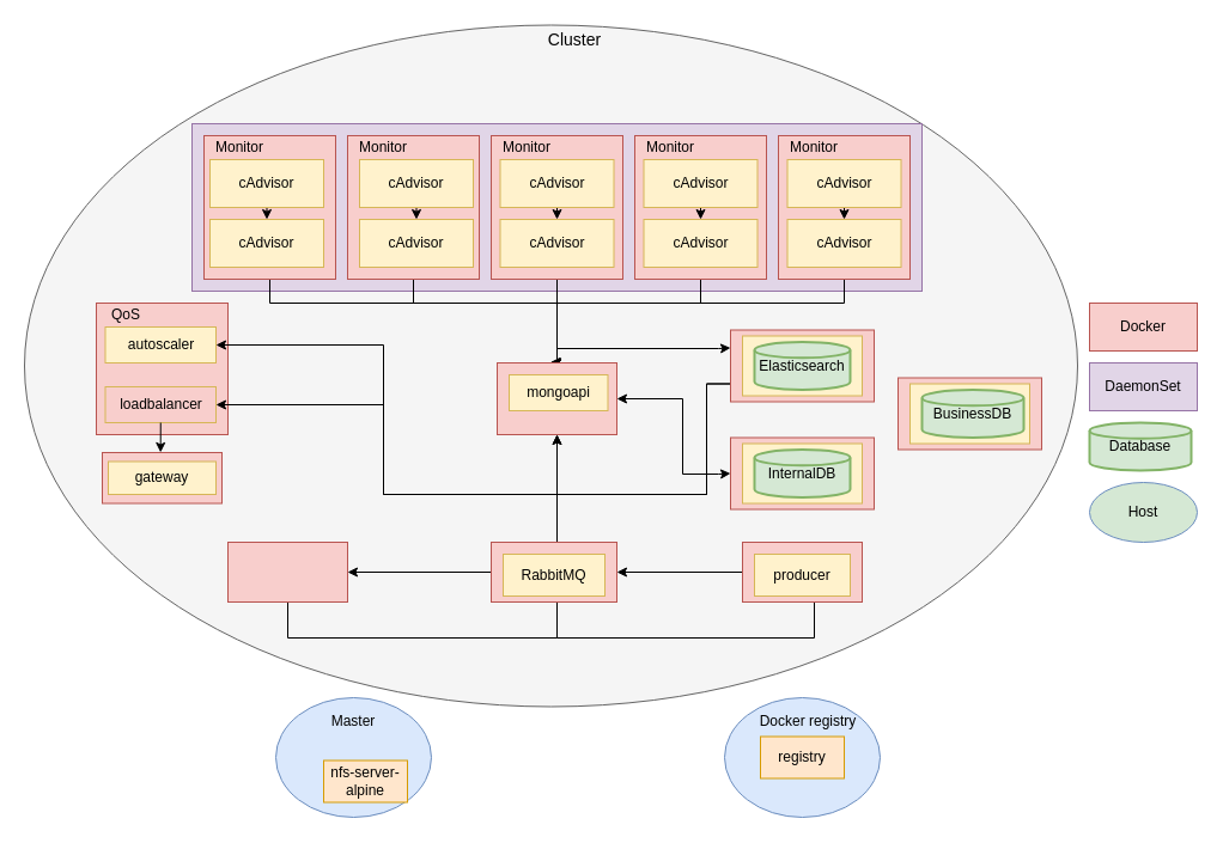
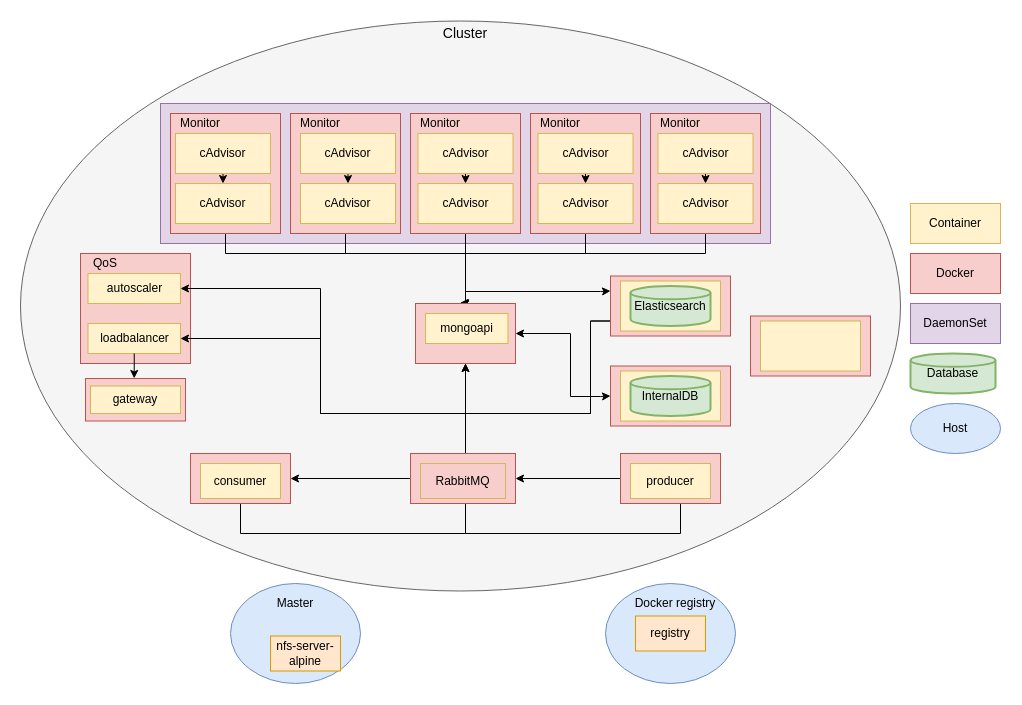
  <mxCell id="0" />
  <mxCell id="1" parent="0" />
  <mxCell id="2" value="" style="ellipse;whiteSpace=wrap;html=1;fillColor=#f5f5f5;strokeColor=#666666;fontColor=#333333;" parent="1" vertex="1"><mxGeometry x="20" y="20.5" width="880" height="570" as="geometry" /></mxCell>
- <mxCell id="3" value="&lt;div style=&quot;font-size: 14px&quot;&gt;Cluster&lt;/div&gt;" style="text;html=1;strokeColor=none;fillColor=none;align=center;verticalAlign=middle;whiteSpace=wrap;rounded=0;" parent="1" vertex="1"><mxGeometry x="460" y="23" width="40" height="20" as="geometry" /></mxCell>
+ <mxCell id="3" value="&lt;div style=&quot;font-size: 14px&quot;&gt;Cluster&lt;/div&gt;" style="text;html=1;strokeColor=none;fillColor=none;align=center;verticalAlign=middle;whiteSpace=wrap;rounded=0;" parent="1" vertex="1"><mxGeometry x="445" y="23" width="40" height="20" as="geometry" /></mxCell>
  <mxCell id="4" value="" style="rounded=0;whiteSpace=wrap;html=1;fillColor=#e1d5e7;strokeColor=#9673a6;" parent="1" vertex="1"><mxGeometry x="160" y="103" width="610" height="140" as="geometry" /></mxCell>
  <mxCell id="5" style="edgeStyle=orthogonalEdgeStyle;rounded=0;orthogonalLoop=1;jettySize=auto;html=1;exitX=0.5;exitY=1;exitDx=0;exitDy=0;entryX=0.451;entryY=0.001;entryDx=0;entryDy=0;entryPerimeter=0;" parent="1" source="6" target="45" edge="1"><mxGeometry relative="1" as="geometry"><Array as="points"><mxPoint x="225" y="253" /><mxPoint x="465" y="253" /></Array></mxGeometry></mxCell>
  <mxCell id="6" value="" style="rounded=0;whiteSpace=wrap;html=1;fillColor=#f8cecc;strokeColor=#b85450;" parent="1" vertex="1"><mxGeometry x="170" y="113" width="110" height="120" as="geometry" /></mxCell>
  <mxCell id="7" style="edgeStyle=orthogonalEdgeStyle;rounded=0;orthogonalLoop=1;jettySize=auto;html=1;exitX=0.5;exitY=1;exitDx=0;exitDy=0;entryX=0.45;entryY=0.004;entryDx=0;entryDy=0;entryPerimeter=0;" parent="1" source="8" target="45" edge="1"><mxGeometry relative="1" as="geometry"><Array as="points"><mxPoint x="345" y="253" /><mxPoint x="465" y="253" /></Array></mxGeometry></mxCell>
  <mxCell id="8" value="" style="rounded=0;whiteSpace=wrap;html=1;fillColor=#f8cecc;strokeColor=#b85450;" parent="1" vertex="1"><mxGeometry x="290" y="113" width="110" height="120" as="geometry" /></mxCell>
  <mxCell id="9" style="edgeStyle=orthogonalEdgeStyle;rounded=0;orthogonalLoop=1;jettySize=auto;html=1;exitX=0.5;exitY=1;exitDx=0;exitDy=0;entryX=0.451;entryY=0.002;entryDx=0;entryDy=0;entryPerimeter=0;" parent="1" source="11" target="45" edge="1"><mxGeometry relative="1" as="geometry"><Array as="points"><mxPoint x="465" y="303" /><mxPoint x="465" y="303" /></Array></mxGeometry></mxCell>
  <mxCell id="10" style="edgeStyle=orthogonalEdgeStyle;rounded=0;orthogonalLoop=1;jettySize=auto;html=1;exitX=0.5;exitY=1;exitDx=0;exitDy=0;entryX=0;entryY=0.25;entryDx=0;entryDy=0;startArrow=none;startFill=0;" parent="1" source="11" target="50" edge="1"><mxGeometry relative="1" as="geometry"><Array as="points"><mxPoint x="465" y="291" /><mxPoint x="600" y="291" /></Array></mxGeometry></mxCell>
  <mxCell id="11" value="" style="rounded=0;whiteSpace=wrap;html=1;fillColor=#f8cecc;strokeColor=#b85450;" parent="1" vertex="1"><mxGeometry x="410" y="113" width="110" height="120" as="geometry" /></mxCell>
  <mxCell id="12" style="edgeStyle=orthogonalEdgeStyle;rounded=0;orthogonalLoop=1;jettySize=auto;html=1;exitX=0.5;exitY=1;exitDx=0;exitDy=0;entryX=0.451;entryY=0.002;entryDx=0;entryDy=0;entryPerimeter=0;" parent="1" source="13" target="45" edge="1"><mxGeometry relative="1" as="geometry"><Array as="points"><mxPoint x="585" y="253" /><mxPoint x="465" y="253" /></Array></mxGeometry></mxCell>
  <mxCell id="13" value="" style="rounded=0;whiteSpace=wrap;html=1;fillColor=#f8cecc;strokeColor=#b85450;" parent="1" vertex="1"><mxGeometry x="530" y="113" width="110" height="120" as="geometry" /></mxCell>
  <mxCell id="14" style="edgeStyle=orthogonalEdgeStyle;rounded=0;orthogonalLoop=1;jettySize=auto;html=1;exitX=0.5;exitY=1;exitDx=0;exitDy=0;entryX=0.443;entryY=-0.008;entryDx=0;entryDy=0;entryPerimeter=0;" parent="1" source="15" target="45" edge="1"><mxGeometry relative="1" as="geometry"><Array as="points"><mxPoint x="705" y="253" /><mxPoint x="465" y="253" /><mxPoint x="465" y="303" /></Array></mxGeometry></mxCell>
  <mxCell id="15" value="" style="rounded=0;whiteSpace=wrap;html=1;fillColor=#f8cecc;strokeColor=#b85450;" parent="1" vertex="1"><mxGeometry x="650" y="113" width="110" height="120" as="geometry" /></mxCell>
  <mxCell id="16" value="&lt;div&gt;Monitor&lt;/div&gt;" style="text;html=1;strokeColor=none;fillColor=none;align=center;verticalAlign=middle;whiteSpace=wrap;rounded=0;" parent="1" vertex="1"><mxGeometry x="180" y="113" width="40" height="20" as="geometry" /></mxCell>
  <mxCell id="17" value="&lt;div&gt;Monitor&lt;/div&gt;" style="text;html=1;strokeColor=none;fillColor=none;align=center;verticalAlign=middle;whiteSpace=wrap;rounded=0;" parent="1" vertex="1"><mxGeometry x="300" y="113" width="40" height="20" as="geometry" /></mxCell>
  <mxCell id="18" value="&lt;div&gt;Monitor&lt;/div&gt;" style="text;html=1;strokeColor=none;fillColor=none;align=center;verticalAlign=middle;whiteSpace=wrap;rounded=0;" parent="1" vertex="1"><mxGeometry x="420" y="113" width="40" height="20" as="geometry" /></mxCell>
  <mxCell id="19" value="&lt;div&gt;Monitor&lt;/div&gt;" style="text;html=1;strokeColor=none;fillColor=none;align=center;verticalAlign=middle;whiteSpace=wrap;rounded=0;" parent="1" vertex="1"><mxGeometry x="540" y="113" width="40" height="20" as="geometry" /></mxCell>
  <mxCell id="20" value="&lt;div&gt;Monitor&lt;/div&gt;" style="text;html=1;strokeColor=none;fillColor=none;align=center;verticalAlign=middle;whiteSpace=wrap;rounded=0;" parent="1" vertex="1"><mxGeometry x="660" y="113" width="40" height="20" as="geometry" /></mxCell>
  <mxCell id="21" style="edgeStyle=orthogonalEdgeStyle;rounded=0;orthogonalLoop=1;jettySize=auto;html=1;exitX=0.5;exitY=1;exitDx=0;exitDy=0;entryX=0.5;entryY=0;entryDx=0;entryDy=0;" parent="1" source="22" target="23" edge="1"><mxGeometry relative="1" as="geometry" /></mxCell>
  <mxCell id="22" value="cAdvisor" style="rounded=0;whiteSpace=wrap;html=1;fillColor=#fff2cc;strokeColor=#d6b656;" parent="1" vertex="1"><mxGeometry x="175" y="133" width="95" height="40" as="geometry" /></mxCell>
  <mxCell id="23" value="cAdvisor" style="rounded=0;whiteSpace=wrap;html=1;fillColor=#fff2cc;strokeColor=#d6b656;" parent="1" vertex="1"><mxGeometry x="175" y="183" width="95" height="40" as="geometry" /></mxCell>
  <mxCell id="24" style="edgeStyle=orthogonalEdgeStyle;rounded=0;orthogonalLoop=1;jettySize=auto;html=1;exitX=0.5;exitY=1;exitDx=0;exitDy=0;entryX=0.5;entryY=0;entryDx=0;entryDy=0;" parent="1" source="25" target="26" edge="1"><mxGeometry relative="1" as="geometry" /></mxCell>
  <mxCell id="25" value="cAdvisor" style="rounded=0;whiteSpace=wrap;html=1;fillColor=#fff2cc;strokeColor=#d6b656;" parent="1" vertex="1"><mxGeometry x="300" y="133" width="95" height="40" as="geometry" /></mxCell>
  <mxCell id="26" value="cAdvisor" style="rounded=0;whiteSpace=wrap;html=1;fillColor=#fff2cc;strokeColor=#d6b656;" parent="1" vertex="1"><mxGeometry x="300" y="183" width="95" height="40" as="geometry" /></mxCell>
  <mxCell id="27" style="edgeStyle=orthogonalEdgeStyle;rounded=0;orthogonalLoop=1;jettySize=auto;html=1;exitX=0.5;exitY=1;exitDx=0;exitDy=0;entryX=0.5;entryY=0;entryDx=0;entryDy=0;" parent="1" source="28" target="29" edge="1"><mxGeometry relative="1" as="geometry" /></mxCell>
  <mxCell id="28" value="cAdvisor" style="rounded=0;whiteSpace=wrap;html=1;fillColor=#fff2cc;strokeColor=#d6b656;" parent="1" vertex="1"><mxGeometry x="417.5" y="133" width="95" height="40" as="geometry" /></mxCell>
  <mxCell id="29" value="cAdvisor" style="rounded=0;whiteSpace=wrap;html=1;fillColor=#fff2cc;strokeColor=#d6b656;" parent="1" vertex="1"><mxGeometry x="417.5" y="183" width="95" height="40" as="geometry" /></mxCell>
  <mxCell id="30" style="edgeStyle=orthogonalEdgeStyle;rounded=0;orthogonalLoop=1;jettySize=auto;html=1;exitX=0.5;exitY=1;exitDx=0;exitDy=0;entryX=0.5;entryY=0;entryDx=0;entryDy=0;" parent="1" source="31" target="32" edge="1"><mxGeometry relative="1" as="geometry" /></mxCell>
  <mxCell id="31" value="cAdvisor" style="rounded=0;whiteSpace=wrap;html=1;fillColor=#fff2cc;strokeColor=#d6b656;" parent="1" vertex="1"><mxGeometry x="537.5" y="133" width="95" height="40" as="geometry" /></mxCell>
  <mxCell id="32" value="cAdvisor" style="rounded=0;whiteSpace=wrap;html=1;fillColor=#fff2cc;strokeColor=#d6b656;" parent="1" vertex="1"><mxGeometry x="537.5" y="183" width="95" height="40" as="geometry" /></mxCell>
  <mxCell id="33" style="edgeStyle=orthogonalEdgeStyle;rounded=0;orthogonalLoop=1;jettySize=auto;html=1;exitX=0.5;exitY=1;exitDx=0;exitDy=0;entryX=0.5;entryY=0;entryDx=0;entryDy=0;" parent="1" source="34" target="35" edge="1"><mxGeometry relative="1" as="geometry" /></mxCell>
  <mxCell id="34" value="cAdvisor" style="rounded=0;whiteSpace=wrap;html=1;fillColor=#fff2cc;strokeColor=#d6b656;" parent="1" vertex="1"><mxGeometry x="657.5" y="133" width="95" height="40" as="geometry" /></mxCell>
  <mxCell id="35" value="cAdvisor" style="rounded=0;whiteSpace=wrap;html=1;fillColor=#fff2cc;strokeColor=#d6b656;" parent="1" vertex="1"><mxGeometry x="657.5" y="183" width="95" height="40" as="geometry" /></mxCell>
  <mxCell id="36" value="" style="rounded=0;whiteSpace=wrap;html=1;fillColor=#f8cecc;strokeColor=#b85450;" parent="1" vertex="1"><mxGeometry x="80" y="253" width="110" height="110" as="geometry" /></mxCell>
  <mxCell id="37" style="edgeStyle=orthogonalEdgeStyle;rounded=0;orthogonalLoop=1;jettySize=auto;html=1;exitX=1;exitY=0.5;exitDx=0;exitDy=0;entryX=0;entryY=0.75;entryDx=0;entryDy=0;startArrow=classic;startFill=1;endArrow=none;endFill=0;" parent="1" source="38" target="50" edge="1"><mxGeometry relative="1" as="geometry"><Array as="points"><mxPoint x="320" y="288" /><mxPoint x="320" y="413" /><mxPoint x="590" y="413" /><mxPoint x="590" y="321" /></Array></mxGeometry></mxCell>
  <mxCell id="38" value="autoscaler" style="rounded=0;whiteSpace=wrap;html=1;fillColor=#fff2cc;strokeColor=#d6b656;" parent="1" vertex="1"><mxGeometry x="87.5" y="273" width="92.5" height="30" as="geometry" /></mxCell>
  <mxCell id="39" style="edgeStyle=orthogonalEdgeStyle;rounded=0;orthogonalLoop=1;jettySize=auto;html=1;exitX=1;exitY=0.5;exitDx=0;exitDy=0;entryX=0;entryY=0.75;entryDx=0;entryDy=0;startArrow=classic;startFill=1;endArrow=none;endFill=0;" parent="1" source="40" target="50" edge="1"><mxGeometry relative="1" as="geometry"><Array as="points"><mxPoint x="320" y="338" /><mxPoint x="320" y="413" /><mxPoint x="590" y="413" /><mxPoint x="590" y="321" /></Array></mxGeometry></mxCell>
- <mxCell id="40" value="loadbalancer" style="rounded=0;whiteSpace=wrap;html=1;fillColor=#f8cecc;strokeColor=#d6b656;" parent="1" vertex="1"><mxGeometry x="87.5" y="323" width="92.5" height="30" as="geometry" /></mxCell>
+ <mxCell id="40" value="loadbalancer" style="rounded=0;whiteSpace=wrap;html=1;fillColor=#fff2cc;strokeColor=#d6b656;" parent="1" vertex="1"><mxGeometry x="87.5" y="323" width="92.5" height="30" as="geometry" /></mxCell>
  <mxCell id="41" value="QoS" style="text;html=1;strokeColor=none;fillColor=none;align=center;verticalAlign=middle;whiteSpace=wrap;rounded=0;" parent="1" vertex="1"><mxGeometry x="85" y="253" width="40" height="20" as="geometry" /></mxCell>
  <mxCell id="42" style="edgeStyle=orthogonalEdgeStyle;rounded=0;orthogonalLoop=1;jettySize=auto;html=1;exitX=1;exitY=0.5;exitDx=0;exitDy=0;entryX=0;entryY=0.5;entryDx=0;entryDy=0;startArrow=classic;startFill=1;" parent="1" source="45" target="47" edge="1"><mxGeometry relative="1" as="geometry"><Array as="points"><mxPoint x="570" y="333" /><mxPoint x="570" y="396" /><mxPoint x="600" y="396" /></Array></mxGeometry></mxCell>
  <mxCell id="43" style="edgeStyle=orthogonalEdgeStyle;rounded=0;orthogonalLoop=1;jettySize=auto;html=1;exitX=0.5;exitY=1;exitDx=0;exitDy=0;entryX=0.5;entryY=0;entryDx=0;entryDy=0;startArrow=classic;startFill=1;endArrow=none;endFill=0;" parent="1" source="45" target="56" edge="1"><mxGeometry relative="1" as="geometry"><Array as="points"><mxPoint x="465" y="533" /><mxPoint x="240" y="533" /></Array></mxGeometry></mxCell>
  <mxCell id="44" style="edgeStyle=orthogonalEdgeStyle;rounded=0;orthogonalLoop=1;jettySize=auto;html=1;exitX=0.5;exitY=1;exitDx=0;exitDy=0;entryX=0.5;entryY=0;entryDx=0;entryDy=0;startArrow=classic;startFill=1;endArrow=none;endFill=0;" parent="1" source="45" target="62" edge="1"><mxGeometry relative="1" as="geometry"><Array as="points"><mxPoint x="465" y="533" /><mxPoint x="680" y="533" /></Array></mxGeometry></mxCell>
  <mxCell id="45" value="" style="rounded=0;whiteSpace=wrap;html=1;fillColor=#f8cecc;strokeColor=#b85450;" parent="1" vertex="1"><mxGeometry x="415" y="303" width="100" height="60" as="geometry" /></mxCell>
  <mxCell id="46" value="mongoapi" style="rounded=0;whiteSpace=wrap;html=1;fillColor=#fff2cc;strokeColor=#d6b656;" parent="1" vertex="1"><mxGeometry x="425" y="313" width="82.5" height="30" as="geometry" /></mxCell>
  <mxCell id="47" value="" style="rounded=0;whiteSpace=wrap;html=1;fillColor=#f8cecc;strokeColor=#b85450;" parent="1" vertex="1"><mxGeometry x="610" y="365.5" width="120" height="60" as="geometry" /></mxCell>
  <mxCell id="48" value="" style="rounded=0;whiteSpace=wrap;html=1;fillColor=#fff2cc;strokeColor=#d6b656;" parent="1" vertex="1"><mxGeometry x="620" y="370.5" width="100" height="50" as="geometry" /></mxCell>
  <mxCell id="49" value="InternalDB" style="strokeWidth=2;html=1;shape=mxgraph.flowchart.database;whiteSpace=wrap;fillColor=#d5e8d4;strokeColor=#82b366;" parent="1" vertex="1"><mxGeometry x="630" y="375.5" width="80" height="40" as="geometry" /></mxCell>
  <mxCell id="50" value="" style="rounded=0;whiteSpace=wrap;html=1;fillColor=#f8cecc;strokeColor=#b85450;" parent="1" vertex="1"><mxGeometry x="610" y="275.5" width="120" height="60" as="geometry" /></mxCell>
  <mxCell id="51" value="" style="rounded=0;whiteSpace=wrap;html=1;fillColor=#fff2cc;strokeColor=#d6b656;" parent="1" vertex="1"><mxGeometry x="620" y="280.5" width="100" height="50" as="geometry" /></mxCell>
  <mxCell id="52" value="Elasticsearch" style="strokeWidth=2;html=1;shape=mxgraph.flowchart.database;whiteSpace=wrap;fillColor=#d5e8d4;strokeColor=#82b366;" parent="1" vertex="1"><mxGeometry x="630" y="285.5" width="80" height="40" as="geometry" /></mxCell>
  <mxCell id="53" value="" style="rounded=0;whiteSpace=wrap;html=1;fillColor=#f8cecc;strokeColor=#b85450;" parent="1" vertex="1"><mxGeometry x="750" y="315.5" width="120" height="60" as="geometry" /></mxCell>
  <mxCell id="54" value="" style="rounded=0;whiteSpace=wrap;html=1;fillColor=#fff2cc;strokeColor=#d6b656;" parent="1" vertex="1"><mxGeometry x="760" y="320.5" width="100" height="50" as="geometry" /></mxCell>
- <mxCell id="55" value="&lt;div&gt;BusinessDB&lt;/div&gt;" style="strokeWidth=2;html=1;shape=mxgraph.flowchart.database;whiteSpace=wrap;fillColor=#d5e8d4;strokeColor=#82b366;" parent="1" vertex="1"><mxGeometry x="770" y="325.5" width="85" height="40" as="geometry" /></mxCell>
  <mxCell id="56" value="" style="rounded=0;whiteSpace=wrap;html=1;fillColor=#f8cecc;strokeColor=#b85450;" parent="1" vertex="1"><mxGeometry x="190" y="453" width="100" height="50" as="geometry" /></mxCell>
+ <mxCell id="57" value="consumer" style="rounded=0;whiteSpace=wrap;html=1;fillColor=#fff2cc;strokeColor=#d6b656;" parent="1" vertex="1"><mxGeometry x="200" y="463" width="80" height="35" as="geometry" /></mxCell>
  <mxCell id="58" style="edgeStyle=orthogonalEdgeStyle;rounded=0;orthogonalLoop=1;jettySize=auto;html=1;exitX=0;exitY=0.5;exitDx=0;exitDy=0;entryX=1;entryY=0.5;entryDx=0;entryDy=0;startArrow=none;startFill=0;endArrow=classic;endFill=1;" parent="1" source="60" target="56" edge="1"><mxGeometry relative="1" as="geometry" /></mxCell>
  <mxCell id="59" style="edgeStyle=orthogonalEdgeStyle;rounded=0;orthogonalLoop=1;jettySize=auto;html=1;exitX=1;exitY=0.5;exitDx=0;exitDy=0;entryX=0;entryY=0.5;entryDx=0;entryDy=0;startArrow=classic;startFill=1;endArrow=none;endFill=0;" parent="1" source="60" target="62" edge="1"><mxGeometry relative="1" as="geometry" /></mxCell>
  <mxCell id="60" value="" style="rounded=0;whiteSpace=wrap;html=1;fillColor=#f8cecc;strokeColor=#b85450;" parent="1" vertex="1"><mxGeometry x="410" y="453" width="105" height="50" as="geometry" /></mxCell>
- <mxCell id="61" value="RabbitMQ" style="rounded=0;whiteSpace=wrap;html=1;fillColor=#fff2cc;strokeColor=#d6b656;" parent="1" vertex="1"><mxGeometry x="420" y="463" width="85" height="35" as="geometry" /></mxCell>
+ <mxCell id="61" value="RabbitMQ" style="rounded=0;whiteSpace=wrap;html=1;fillColor=#f8cecc;strokeColor=#d6b656;" parent="1" vertex="1"><mxGeometry x="420" y="463" width="85" height="35" as="geometry" /></mxCell>
  <mxCell id="62" value="" style="rounded=0;whiteSpace=wrap;html=1;fillColor=#f8cecc;strokeColor=#b85450;" parent="1" vertex="1"><mxGeometry x="620" y="453" width="100" height="50" as="geometry" /></mxCell>
  <mxCell id="63" value="&lt;div&gt;producer&lt;/div&gt;" style="rounded=0;whiteSpace=wrap;html=1;fillColor=#fff2cc;strokeColor=#d6b656;" parent="1" vertex="1"><mxGeometry x="630" y="463" width="80" height="35" as="geometry" /></mxCell>
  <mxCell id="64" style="edgeStyle=orthogonalEdgeStyle;rounded=0;orthogonalLoop=1;jettySize=auto;html=1;exitX=0.487;exitY=-0.002;exitDx=0;exitDy=0;entryX=0.5;entryY=1;entryDx=0;entryDy=0;startArrow=classic;startFill=1;endArrow=none;endFill=0;exitPerimeter=0;" parent="1" source="65" target="40" edge="1"><mxGeometry relative="1" as="geometry"><Array as="points" /></mxGeometry></mxCell>
  <mxCell id="65" value="" style="rounded=0;whiteSpace=wrap;html=1;fillColor=#f8cecc;strokeColor=#b85450;" parent="1" vertex="1"><mxGeometry x="85" y="378" width="100" height="42.5" as="geometry" /></mxCell>
  <mxCell id="66" value="gateway" style="rounded=0;whiteSpace=wrap;html=1;fillColor=#fff2cc;strokeColor=#d6b656;" parent="1" vertex="1"><mxGeometry x="90" y="385.5" width="90" height="27.5" as="geometry" /></mxCell>
  <mxCell id="67" value="" style="ellipse;whiteSpace=wrap;html=1;fillColor=#dae8fc;strokeColor=#6c8ebf;" parent="1" vertex="1"><mxGeometry x="605" y="583" width="130" height="100" as="geometry" /></mxCell>
  <mxCell id="68" value="registry" style="rounded=0;whiteSpace=wrap;html=1;fillColor=#ffe6cc;strokeColor=#d79b00;" parent="1" vertex="1"><mxGeometry x="635" y="615.5" width="70" height="35" as="geometry" /></mxCell>
  <mxCell id="69" value="Docker registry" style="text;html=1;strokeColor=none;fillColor=none;align=center;verticalAlign=middle;whiteSpace=wrap;rounded=0;" parent="1" vertex="1"><mxGeometry x="620" y="593" width="110" height="20" as="geometry" /></mxCell>
  <mxCell id="70" value="" style="ellipse;whiteSpace=wrap;html=1;fillColor=#dae8fc;strokeColor=#6c8ebf;" parent="1" vertex="1"><mxGeometry x="230" y="583" width="130" height="100" as="geometry" /></mxCell>
  <mxCell id="71" value="nfs-server-alpine" style="rounded=0;whiteSpace=wrap;html=1;fillColor=#ffe6cc;strokeColor=#d79b00;" parent="1" vertex="1"><mxGeometry x="270" y="635.5" width="70" height="35" as="geometry" /></mxCell>
  <mxCell id="72" value="Master" style="text;html=1;strokeColor=none;fillColor=none;align=center;verticalAlign=middle;whiteSpace=wrap;rounded=0;" parent="1" vertex="1"><mxGeometry x="240" y="593" width="110" height="20" as="geometry" /></mxCell>
+ <mxCell id="73" value="Container" style="rounded=0;whiteSpace=wrap;html=1;fillColor=#fff2cc;strokeColor=#d6b656;" vertex="1" parent="1"><mxGeometry x="910" y="203" width="90" height="40" as="geometry" /></mxCell>
  <mxCell id="74" value="&lt;div&gt;DaemonSet&lt;/div&gt;" style="rounded=0;whiteSpace=wrap;html=1;fillColor=#e1d5e7;strokeColor=#9673a6;" vertex="1" parent="1"><mxGeometry x="910" y="303" width="90" height="40" as="geometry" /></mxCell>
  <mxCell id="75" value="Docker" style="rounded=0;whiteSpace=wrap;html=1;fillColor=#f8cecc;strokeColor=#b85450;" vertex="1" parent="1"><mxGeometry x="910" y="253" width="90" height="40" as="geometry" /></mxCell>
- <mxCell id="76" value="&lt;div&gt;Host&lt;/div&gt;" style="ellipse;whiteSpace=wrap;html=1;fillColor=#d5e8d4;strokeColor=#6c8ebf;" vertex="1" parent="1"><mxGeometry x="910" y="403" width="90" height="50" as="geometry" /></mxCell>
+ <mxCell id="76" value="&lt;div&gt;Host&lt;/div&gt;" style="ellipse;whiteSpace=wrap;html=1;fillColor=#dae8fc;strokeColor=#6c8ebf;" vertex="1" parent="1"><mxGeometry x="910" y="403" width="90" height="50" as="geometry" /></mxCell>
  <mxCell id="77" value="&lt;div&gt;Database&lt;/div&gt;" style="strokeWidth=2;html=1;shape=mxgraph.flowchart.database;whiteSpace=wrap;fillColor=#d5e8d4;strokeColor=#82b366;" vertex="1" parent="1"><mxGeometry x="910" y="353" width="85" height="40" as="geometry" /></mxCell>
